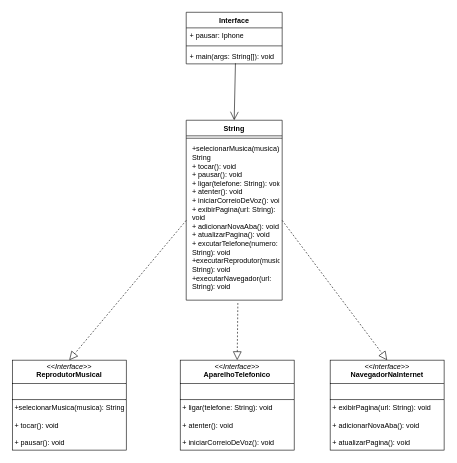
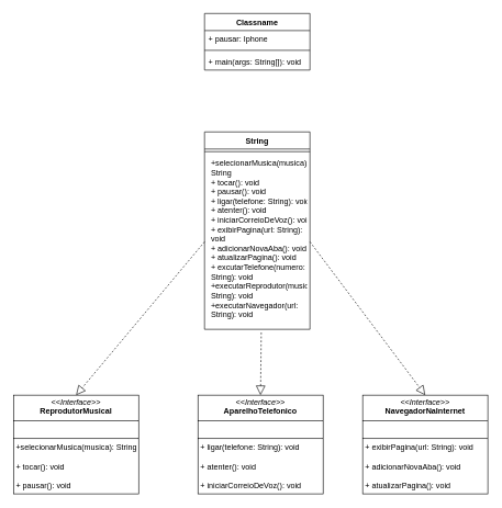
  <mxCell id="0" />
  <mxCell id="1" parent="0" />
  <mxCell id="2" value="&lt;p style=&quot;margin:0px;margin-top:4px;text-align:center;&quot;&gt;&lt;i&gt;&amp;lt;&amp;lt;Interface&amp;gt;&amp;gt;&lt;/i&gt;&lt;br&gt;&lt;b&gt;ReprodutorMusical&lt;/b&gt;&lt;/p&gt;&lt;hr size=&quot;1&quot; style=&quot;border-style:solid;&quot;&gt;&lt;p style=&quot;margin:0px;margin-left:4px;&quot;&gt;&lt;br&gt;&lt;/p&gt;&lt;hr size=&quot;1&quot; style=&quot;border-style:solid;&quot;&gt;&lt;p style=&quot;margin:0px;margin-left:4px;&quot;&gt;+selecionarMusica(musica): String&lt;br&gt;&lt;/p&gt;&lt;p style=&quot;margin:0px;margin-left:4px;&quot;&gt;&lt;br&gt;&lt;/p&gt;&lt;p style=&quot;margin:0px;margin-left:4px;&quot;&gt;+ tocar(): void&lt;/p&gt;&lt;p style=&quot;margin:0px;margin-left:4px;&quot;&gt;&lt;br&gt;+ pausar(): void&lt;/p&gt;&lt;p style=&quot;margin:0px;margin-left:4px;&quot;&gt;&lt;br&gt;&lt;/p&gt;" style="verticalAlign=top;align=left;overflow=fill;html=1;whiteSpace=wrap;" parent="1" vertex="1"><mxGeometry x="20" y="600" width="190" height="150" as="geometry" /></mxCell>
  <mxCell id="3" value="&lt;p style=&quot;margin:0px;margin-top:4px;text-align:center;&quot;&gt;&lt;i&gt;&amp;lt;&amp;lt;Interface&amp;gt;&amp;gt;&lt;/i&gt;&lt;br&gt;&lt;b&gt;AparelhoTelefonico&lt;/b&gt;&lt;/p&gt;&lt;hr size=&quot;1&quot; style=&quot;border-style:solid;&quot;&gt;&lt;p style=&quot;margin:0px;margin-left:4px;&quot;&gt;&lt;br&gt;&lt;/p&gt;&lt;hr size=&quot;1&quot; style=&quot;border-style:solid;&quot;&gt;&lt;p style=&quot;margin:0px;margin-left:4px;&quot;&gt;+ ligar(telefone: String): void&lt;/p&gt;&lt;p style=&quot;margin:0px;margin-left:4px;&quot;&gt;&lt;br&gt;+ atenter(): void&lt;/p&gt;&lt;p style=&quot;margin:0px;margin-left:4px;&quot;&gt;&lt;br&gt;&lt;/p&gt;&lt;p style=&quot;margin:0px;margin-left:4px;&quot;&gt;+ iniciarCorreioDeVoz(): void&lt;/p&gt;" style="verticalAlign=top;align=left;overflow=fill;html=1;whiteSpace=wrap;" parent="1" vertex="1"><mxGeometry x="300" y="600" width="190" height="150" as="geometry" /></mxCell>
  <mxCell id="4" value="&lt;p style=&quot;margin:0px;margin-top:4px;text-align:center;&quot;&gt;&lt;i&gt;&amp;lt;&amp;lt;Interface&amp;gt;&amp;gt;&lt;/i&gt;&lt;br&gt;&lt;b&gt;NavegadorNaInternet&lt;/b&gt;&lt;/p&gt;&lt;hr size=&quot;1&quot; style=&quot;border-style:solid;&quot;&gt;&lt;p style=&quot;margin:0px;margin-left:4px;&quot;&gt;&lt;br&gt;&lt;/p&gt;&lt;hr size=&quot;1&quot; style=&quot;border-style:solid;&quot;&gt;&lt;p style=&quot;margin:0px;margin-left:4px;&quot;&gt;+ exibirPagina(url: String): void&lt;/p&gt;&lt;p style=&quot;margin:0px;margin-left:4px;&quot;&gt;&lt;br&gt;+ adicionarNovaAba(): void&lt;/p&gt;&lt;p style=&quot;margin:0px;margin-left:4px;&quot;&gt;&lt;br&gt;&lt;/p&gt;&lt;p style=&quot;margin:0px;margin-left:4px;&quot;&gt;+ atualizarPagina(): void&lt;/p&gt;" style="verticalAlign=top;align=left;overflow=fill;html=1;whiteSpace=wrap;" parent="1" vertex="1"><mxGeometry x="550" y="600" width="190" height="150" as="geometry" /></mxCell>
  <mxCell id="5" value="String" style="swimlane;fontStyle=1;align=center;verticalAlign=top;childLayout=stackLayout;horizontal=1;startSize=26;horizontalStack=0;resizeParent=1;resizeParentMax=0;resizeLast=0;collapsible=1;marginBottom=0;whiteSpace=wrap;html=1;" parent="1" vertex="1"><mxGeometry x="310" y="200" width="160" height="300" as="geometry" /></mxCell>
  <mxCell id="6" value="" style="line;strokeWidth=1;fillColor=none;align=left;verticalAlign=middle;spacingTop=-1;spacingLeft=3;spacingRight=3;rotatable=0;labelPosition=right;points=[];portConstraint=eastwest;strokeColor=inherit;" parent="5" vertex="1"><mxGeometry y="26" width="160" height="8" as="geometry" /></mxCell>
  <mxCell id="7" value="&lt;p style=&quot;margin: 0px 0px 0px 4px;&quot;&gt;+selecionarMusica(musica): String&lt;/p&gt;&lt;p style=&quot;margin: 0px 0px 0px 4px;&quot;&gt;+ tocar(): void&lt;/p&gt;&lt;p style=&quot;margin: 0px 0px 0px 4px;&quot;&gt;+ pausar(): void&lt;/p&gt;&lt;p style=&quot;margin: 0px 0px 0px 4px;&quot;&gt;+ ligar(telefone: String): void&lt;/p&gt;&lt;p style=&quot;margin: 0px 0px 0px 4px;&quot;&gt;+ atenter(): void&lt;/p&gt;&lt;p style=&quot;margin: 0px 0px 0px 4px;&quot;&gt;+ iniciarCorreioDeVoz(): void&lt;/p&gt;&lt;p style=&quot;margin: 0px 0px 0px 4px;&quot;&gt;+ exibirPagina(url: String): void&lt;/p&gt;&lt;p style=&quot;margin: 0px 0px 0px 4px;&quot;&gt;+ adicionarNovaAba(): void&lt;/p&gt;&lt;p style=&quot;margin: 0px 0px 0px 4px;&quot;&gt;+ atualizarPagina(): void&lt;/p&gt;&lt;p style=&quot;margin: 0px 0px 0px 4px;&quot;&gt;+ excutarTelefone(numero: String): void&lt;/p&gt;&lt;p style=&quot;margin: 0px 0px 0px 4px;&quot;&gt;+executarReprodutor(musica: String): void&lt;/p&gt;&lt;p style=&quot;margin: 0px 0px 0px 4px;&quot;&gt;+executarNavegador(url: String): void&lt;/p&gt;" style="text;strokeColor=none;fillColor=none;align=left;verticalAlign=top;spacingLeft=4;spacingRight=4;overflow=hidden;rotatable=0;points=[[0,0.5],[1,0.5]];portConstraint=eastwest;whiteSpace=wrap;html=1;" parent="5" vertex="1"><mxGeometry y="34" width="160" height="266" as="geometry" /></mxCell>
  <mxCell id="8" value="" style="endArrow=block;dashed=1;endFill=0;endSize=12;html=1;rounded=0;entryX=0.5;entryY=0;entryDx=0;entryDy=0;exitX=0.538;exitY=1.018;exitDx=0;exitDy=0;exitPerimeter=0;" parent="1" source="7" target="3" edge="1"><mxGeometry width="160" relative="1" as="geometry"><mxPoint x="391" y="300" as="sourcePoint" /><mxPoint x="490" y="420" as="targetPoint" /></mxGeometry></mxCell>
  <mxCell id="9" value="" style="endArrow=block;dashed=1;endFill=0;endSize=12;html=1;rounded=0;exitX=1;exitY=0.5;exitDx=0;exitDy=0;entryX=0.5;entryY=0;entryDx=0;entryDy=0;" parent="1" source="7" target="4" edge="1"><mxGeometry width="160" relative="1" as="geometry"><mxPoint x="330" y="420" as="sourcePoint" /><mxPoint x="490" y="420" as="targetPoint" /></mxGeometry></mxCell>
  <mxCell id="10" value="" style="endArrow=block;dashed=1;endFill=0;endSize=12;html=1;rounded=0;exitX=0;exitY=0.5;exitDx=0;exitDy=0;entryX=0.5;entryY=0;entryDx=0;entryDy=0;" parent="1" source="7" target="2" edge="1"><mxGeometry width="160" relative="1" as="geometry"><mxPoint x="330" y="420" as="sourcePoint" /><mxPoint x="490" y="420" as="targetPoint" /></mxGeometry></mxCell>
- <mxCell id="11" value="Interface" style="swimlane;fontStyle=1;align=center;verticalAlign=top;childLayout=stackLayout;horizontal=1;startSize=26;horizontalStack=0;resizeParent=1;resizeParentMax=0;resizeLast=0;collapsible=1;marginBottom=0;whiteSpace=wrap;html=1;" vertex="1" parent="1"><mxGeometry x="310" y="20" width="160" height="86" as="geometry" /></mxCell>
+ <mxCell id="11" value="Classname" style="swimlane;fontStyle=1;align=center;verticalAlign=top;childLayout=stackLayout;horizontal=1;startSize=26;horizontalStack=0;resizeParent=1;resizeParentMax=0;resizeLast=0;collapsible=1;marginBottom=0;whiteSpace=wrap;html=1;" vertex="1" parent="1"><mxGeometry x="310" y="20" width="160" height="86" as="geometry" /></mxCell>
  <mxCell id="12" value="+ pausar: Iphone" style="text;strokeColor=none;fillColor=none;align=left;verticalAlign=top;spacingLeft=4;spacingRight=4;overflow=hidden;rotatable=0;points=[[0,0.5],[1,0.5]];portConstraint=eastwest;whiteSpace=wrap;html=1;" vertex="1" parent="11"><mxGeometry y="26" width="160" height="26" as="geometry" /></mxCell>
  <mxCell id="13" value="" style="line;strokeWidth=1;fillColor=none;align=left;verticalAlign=middle;spacingTop=-1;spacingLeft=3;spacingRight=3;rotatable=0;labelPosition=right;points=[];portConstraint=eastwest;strokeColor=inherit;" vertex="1" parent="11"><mxGeometry y="52" width="160" height="8" as="geometry" /></mxCell>
  <mxCell id="14" value="+ main(args: String[]): void" style="text;strokeColor=none;fillColor=none;align=left;verticalAlign=top;spacingLeft=4;spacingRight=4;overflow=hidden;rotatable=0;points=[[0,0.5],[1,0.5]];portConstraint=eastwest;whiteSpace=wrap;html=1;" vertex="1" parent="11"><mxGeometry y="60" width="160" height="26" as="geometry" /></mxCell>
- <mxCell id="15" value="" style="endArrow=open;endFill=1;endSize=12;html=1;rounded=0;exitX=0.513;exitY=0.962;exitDx=0;exitDy=0;exitPerimeter=0;entryX=0.5;entryY=0;entryDx=0;entryDy=0;" edge="1" parent="1" source="14" target="5"><mxGeometry width="160" relative="1" as="geometry"><mxPoint x="320" y="130" as="sourcePoint" /><mxPoint x="480" y="130" as="targetPoint" /></mxGeometry></mxCell>
